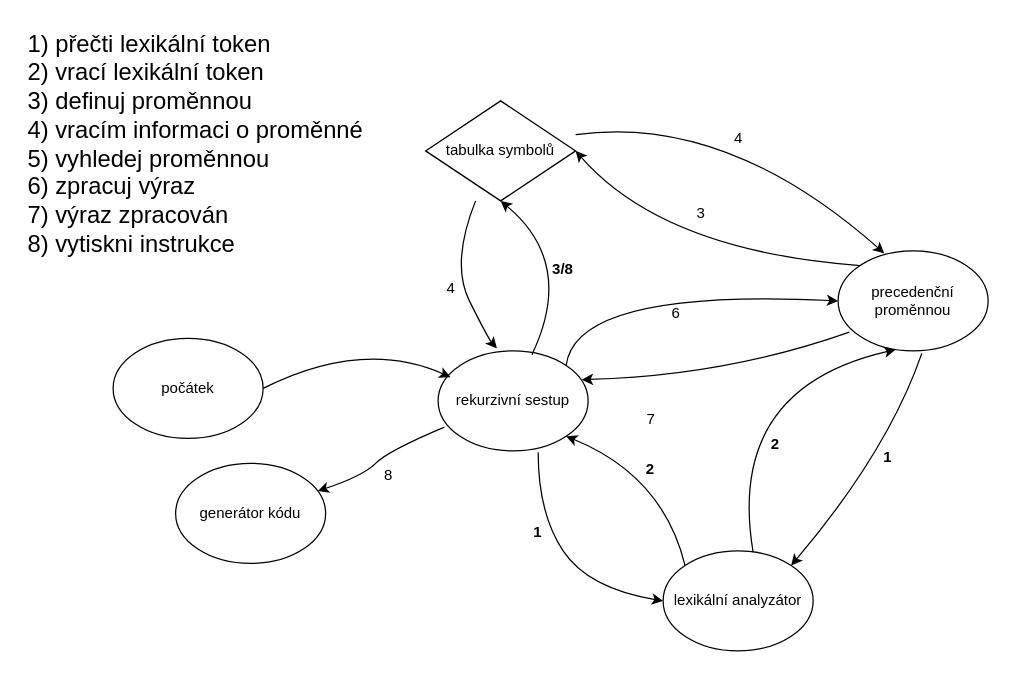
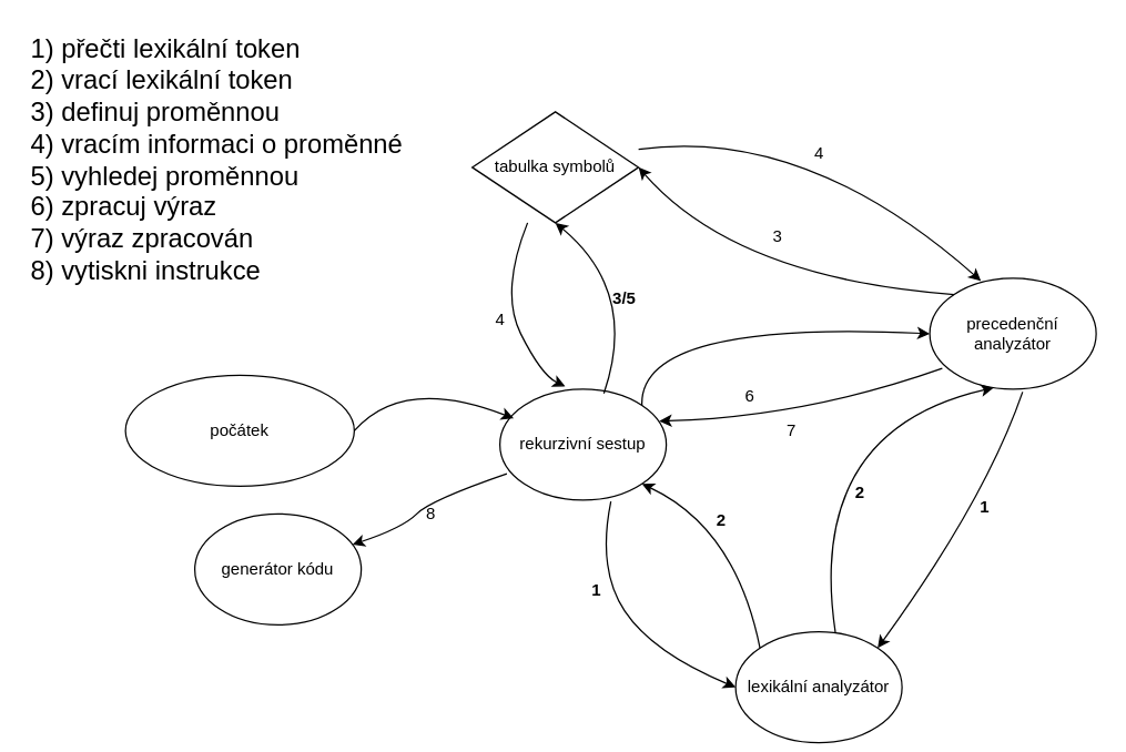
  <mxCell id="0" />
  <mxCell id="1" parent="0" />
- <mxCell id="2" value="rekurzivní sestup" style="ellipse;whiteSpace=wrap;html=1;" parent="1" vertex="1"><mxGeometry x="350" y="280" width="120" height="80" as="geometry" /></mxCell>
+ <mxCell id="2" value="rekurzivní sestup" style="ellipse;whiteSpace=wrap;html=1;" parent="1" vertex="1"><mxGeometry x="360" y="280" width="120" height="80" as="geometry" /></mxCell>
  <mxCell id="3" value="tabulka symbolů" style="rhombus;whiteSpace=wrap;html=1;" parent="1" vertex="1"><mxGeometry x="340" y="80" width="120" height="80" as="geometry" /></mxCell>
- <mxCell id="4" value="precedenční proměnnou" style="ellipse;whiteSpace=wrap;html=1;" parent="1" vertex="1"><mxGeometry x="670" y="200" width="120" height="80" as="geometry" /></mxCell>
- <mxCell id="5" value="&lt;span&gt;počátek&lt;/span&gt;" style="ellipse;whiteSpace=wrap;html=1;" parent="1" vertex="1"><mxGeometry x="90" y="270" width="120" height="80" as="geometry" /></mxCell>
+ <mxCell id="4" value="precedenční analyzátor" style="ellipse;whiteSpace=wrap;html=1;" parent="1" vertex="1"><mxGeometry x="670" y="200" width="120" height="80" as="geometry" /></mxCell>
+ <mxCell id="5" value="&lt;span&gt;počátek&lt;/span&gt;" style="ellipse;whiteSpace=wrap;html=1;" parent="1" vertex="1"><mxGeometry x="90" y="270" width="165" height="80" as="geometry" /></mxCell>
  <mxCell id="6" value="generátor kódu" style="ellipse;whiteSpace=wrap;html=1;" parent="1" vertex="1"><mxGeometry x="140" y="370" width="120" height="80" as="geometry" /></mxCell>
- <mxCell id="7" value="lexikální analyzátor" style="ellipse;whiteSpace=wrap;html=1;" parent="1" vertex="1"><mxGeometry x="530" y="440" width="120" height="80" as="geometry" /></mxCell>
+ <mxCell id="7" value="lexikální analyzátor" style="ellipse;whiteSpace=wrap;html=1;" parent="1" vertex="1"><mxGeometry x="530" y="455" width="120" height="80" as="geometry" /></mxCell>
  <mxCell id="8" value="" style="curved=1;endArrow=classic;html=1;rounded=0;entryX=0.392;entryY=-0.025;entryDx=0;entryDy=0;entryPerimeter=0;exitX=0.333;exitY=1;exitDx=0;exitDy=0;exitPerimeter=0;" parent="1" source="3" target="2" edge="1"><mxGeometry width="50" height="50" relative="1" as="geometry"><mxPoint x="390" y="320" as="sourcePoint" /><mxPoint x="440" y="270" as="targetPoint" /><Array as="points"><mxPoint x="360" y="210" /><mxPoint x="390" y="270" /></Array></mxGeometry></mxCell>
  <mxCell id="9" value="" style="curved=1;endArrow=classic;html=1;rounded=0;entryX=0;entryY=0.5;entryDx=0;entryDy=0;exitX=1;exitY=0;exitDx=0;exitDy=0;" parent="1" source="2" target="4" edge="1"><mxGeometry width="50" height="50" relative="1" as="geometry"><mxPoint x="489.96" y="171" as="sourcePoint" /><mxPoint x="497.04" y="289" as="targetPoint" /><Array as="points"><mxPoint x="460" y="230" /></Array></mxGeometry></mxCell>
  <mxCell id="10" value="" style="curved=1;endArrow=classic;html=1;rounded=0;entryX=0.958;entryY=0.288;entryDx=0;entryDy=0;exitX=0.075;exitY=0.813;exitDx=0;exitDy=0;exitPerimeter=0;entryPerimeter=0;" parent="1" source="4" target="2" edge="1"><mxGeometry width="50" height="50" relative="1" as="geometry"><mxPoint x="438" y="288" as="sourcePoint" /><mxPoint x="645.04" y="227.04" as="targetPoint" /><Array as="points"><mxPoint x="580" y="300" /></Array></mxGeometry></mxCell>
  <mxCell id="11" value="" style="curved=1;endArrow=classic;html=1;rounded=0;entryX=0.308;entryY=0.025;entryDx=0;entryDy=0;exitX=1;exitY=0.338;exitDx=0;exitDy=0;entryPerimeter=0;exitPerimeter=0;" parent="1" source="3" target="4" edge="1"><mxGeometry width="50" height="50" relative="1" as="geometry"><mxPoint x="430" y="170" as="sourcePoint" /><mxPoint x="429.96" y="289.04" as="targetPoint" /><Array as="points"><mxPoint x="580" y="90" /></Array></mxGeometry></mxCell>
  <mxCell id="12" value="" style="curved=1;endArrow=classic;html=1;rounded=0;entryX=1;entryY=0.5;entryDx=0;entryDy=0;exitX=0;exitY=0;exitDx=0;exitDy=0;" parent="1" source="4" target="3" edge="1"><mxGeometry width="50" height="50" relative="1" as="geometry"><mxPoint x="409.96" y="170" as="sourcePoint" /><mxPoint x="407.04" y="288" as="targetPoint" /><Array as="points"><mxPoint x="530" y="200" /></Array></mxGeometry></mxCell>
  <mxCell id="13" value="" style="curved=1;endArrow=classic;html=1;rounded=0;entryX=1;entryY=0;entryDx=0;entryDy=0;exitX=0.558;exitY=1.025;exitDx=0;exitDy=0;exitPerimeter=0;" parent="1" source="4" target="7" edge="1"><mxGeometry width="50" height="50" relative="1" as="geometry"><mxPoint x="649" y="265.04" as="sourcePoint" /><mxPoint x="474.96" y="313.04" as="targetPoint" /><Array as="points"><mxPoint x="710" y="360" /></Array></mxGeometry></mxCell>
  <mxCell id="14" value="" style="curved=1;endArrow=classic;html=1;rounded=0;entryX=0.383;entryY=0.988;entryDx=0;entryDy=0;exitX=0.6;exitY=0.013;exitDx=0;exitDy=0;entryPerimeter=0;exitPerimeter=0;" parent="1" source="7" target="4" edge="1"><mxGeometry width="50" height="50" relative="1" as="geometry"><mxPoint x="462.426" y="301.716" as="sourcePoint" /><mxPoint x="640" y="240" as="targetPoint" /><Array as="points"><mxPoint x="580" y="310" /></Array></mxGeometry></mxCell>
  <mxCell id="15" value="" style="curved=1;endArrow=classic;html=1;rounded=0;entryX=0;entryY=0.5;entryDx=0;entryDy=0;exitX=0.667;exitY=1.013;exitDx=0;exitDy=0;exitPerimeter=0;" parent="1" source="2" target="7" edge="1"><mxGeometry width="50" height="50" relative="1" as="geometry"><mxPoint x="470" y="370" as="sourcePoint" /><mxPoint x="467.08" y="488" as="targetPoint" /><Array as="points"><mxPoint x="430" y="410" /><mxPoint x="470" y="470" /></Array></mxGeometry></mxCell>
  <mxCell id="16" value="" style="curved=1;endArrow=classic;html=1;rounded=0;entryX=1;entryY=1;entryDx=0;entryDy=0;exitX=0;exitY=0;exitDx=0;exitDy=0;" parent="1" source="7" target="2" edge="1"><mxGeometry width="50" height="50" relative="1" as="geometry"><mxPoint x="612" y="451.04" as="sourcePoint" /><mxPoint x="685.96" y="279.04" as="targetPoint" /><Array as="points"><mxPoint x="530" y="380" /></Array></mxGeometry></mxCell>
  <mxCell id="17" value="" style="curved=1;endArrow=classic;html=1;rounded=0;exitX=0.042;exitY=0.763;exitDx=0;exitDy=0;exitPerimeter=0;" parent="1" source="2" target="6" edge="1"><mxGeometry width="50" height="50" relative="1" as="geometry"><mxPoint x="299.96" y="340" as="sourcePoint" /><mxPoint x="297.04" y="458" as="targetPoint" /><Array as="points"><mxPoint x="310" y="360" /><mxPoint x="290" y="380" /></Array></mxGeometry></mxCell>
  <mxCell id="18" value="" style="curved=1;endArrow=classic;html=1;rounded=0;entryX=0.083;entryY=0.263;entryDx=0;entryDy=0;exitX=1;exitY=0.5;exitDx=0;exitDy=0;entryPerimeter=0;" parent="1" source="5" target="2" edge="1"><mxGeometry width="50" height="50" relative="1" as="geometry"><mxPoint x="250" y="210" as="sourcePoint" /><mxPoint x="249.96" y="329.04" as="targetPoint" /><Array as="points"><mxPoint x="290" y="270" /></Array></mxGeometry></mxCell>
  <mxCell id="19" value="" style="curved=1;endArrow=classic;html=1;rounded=0;entryX=0.5;entryY=1;entryDx=0;entryDy=0;exitX=0.625;exitY=0.038;exitDx=0;exitDy=0;exitPerimeter=0;" parent="1" source="2" target="3" edge="1"><mxGeometry width="50" height="50" relative="1" as="geometry"><mxPoint x="515.144" y="279.996" as="sourcePoint" /><mxPoint x="419.996" y="176.564" as="targetPoint" /><Array as="points"><mxPoint x="460" y="210" /></Array></mxGeometry></mxCell>
  <mxCell id="20" value="&lt;b&gt;1&lt;/b&gt;" style="text;html=1;strokeColor=none;fillColor=none;align=center;verticalAlign=middle;whiteSpace=wrap;rounded=0;" parent="1" vertex="1"><mxGeometry x="400" y="410" width="60" height="30" as="geometry" /></mxCell>
  <mxCell id="21" value="&lt;b&gt;1&lt;/b&gt;" style="text;html=1;strokeColor=none;fillColor=none;align=center;verticalAlign=middle;whiteSpace=wrap;rounded=0;" parent="1" vertex="1"><mxGeometry x="680" y="350" width="60" height="30" as="geometry" /></mxCell>
  <mxCell id="22" value="&lt;b&gt;2&lt;/b&gt;" style="text;html=1;strokeColor=none;fillColor=none;align=center;verticalAlign=middle;whiteSpace=wrap;rounded=0;" parent="1" vertex="1"><mxGeometry x="490" y="360" width="60" height="30" as="geometry" /></mxCell>
  <mxCell id="23" value="&lt;b&gt;2&lt;/b&gt;" style="text;html=1;strokeColor=none;fillColor=none;align=center;verticalAlign=middle;whiteSpace=wrap;rounded=0;" parent="1" vertex="1"><mxGeometry x="590" y="340" width="60" height="30" as="geometry" /></mxCell>
  <mxCell id="24" value="1) přečti lexikální token&lt;br style=&quot;font-size: 19px&quot;&gt;2) vrací lexikální token&lt;br style=&quot;font-size: 19px&quot;&gt;3) definuj proměnnou&lt;br style=&quot;font-size: 19px&quot;&gt;4) vracím informaci o proměnné&lt;br style=&quot;font-size: 19px&quot;&gt;5) vyhledej proměnnou&lt;br style=&quot;font-size: 19px&quot;&gt;6) zpracuj výraz&lt;br style=&quot;font-size: 19px&quot;&gt;7) výraz zpracován&lt;br style=&quot;font-size: 19px&quot;&gt;8) vytiskni instrukce" style="text;html=1;align=left;verticalAlign=middle;resizable=0;points=[];autosize=1;strokeColor=none;fontSize=19;" parent="1" vertex="1"><mxGeometry x="20" y="20" width="280" height="190" as="geometry" /></mxCell>
- <mxCell id="25" value="&lt;b&gt;3/8&lt;/b&gt;" style="text;html=1;strokeColor=none;fillColor=none;align=center;verticalAlign=middle;whiteSpace=wrap;rounded=0;" parent="1" vertex="1"><mxGeometry x="420" y="200" width="60" height="30" as="geometry" /></mxCell>
+ <mxCell id="25" value="&lt;b&gt;3/5&lt;/b&gt;" style="text;html=1;strokeColor=none;fillColor=none;align=center;verticalAlign=middle;whiteSpace=wrap;rounded=0;" parent="1" vertex="1"><mxGeometry x="420" y="200" width="60" height="30" as="geometry" /></mxCell>
  <mxCell id="26" value="4&lt;br&gt;" style="text;html=1;align=center;verticalAlign=middle;resizable=0;points=[];autosize=1;strokeColor=none;" parent="1" vertex="1"><mxGeometry x="350" y="220" width="20" height="20" as="geometry" /></mxCell>
  <mxCell id="27" value="4&lt;br&gt;" style="text;html=1;align=center;verticalAlign=middle;resizable=0;points=[];autosize=1;strokeColor=none;" parent="1" vertex="1"><mxGeometry x="580" y="100" width="20" height="20" as="geometry" /></mxCell>
  <mxCell id="28" value="3" style="text;html=1;align=center;verticalAlign=middle;resizable=0;points=[];autosize=1;strokeColor=none;" parent="1" vertex="1"><mxGeometry x="550" y="160" width="20" height="20" as="geometry" /></mxCell>
- <mxCell id="29" value="6" style="text;html=1;align=center;verticalAlign=middle;resizable=0;points=[];autosize=1;strokeColor=none;" parent="1" vertex="1"><mxGeometry x="530" y="240" width="20" height="20" as="geometry" /></mxCell>
- <mxCell id="30" value="7" style="text;html=1;align=center;verticalAlign=middle;resizable=0;points=[];autosize=1;strokeColor=none;" parent="1" vertex="1"><mxGeometry x="510" y="325" width="20" height="20" as="geometry" /></mxCell>
- <mxCell id="31" value="8" style="text;html=1;align=center;verticalAlign=middle;resizable=0;points=[];autosize=1;strokeColor=none;" parent="1" vertex="1"><mxGeometry x="300" y="370" width="20" height="20" as="geometry" /></mxCell>
+ <mxCell id="29" value="6" style="text;html=1;align=center;verticalAlign=middle;resizable=0;points=[];autosize=1;strokeColor=none;" parent="1" vertex="1"><mxGeometry x="530" y="275" width="20" height="20" as="geometry" /></mxCell>
+ <mxCell id="30" value="7" style="text;html=1;align=center;verticalAlign=middle;resizable=0;points=[];autosize=1;strokeColor=none;" parent="1" vertex="1"><mxGeometry x="560" y="300" width="20" height="20" as="geometry" /></mxCell>
+ <mxCell id="31" value="8" style="text;html=1;align=center;verticalAlign=middle;resizable=0;points=[];autosize=1;strokeColor=none;" parent="1" vertex="1"><mxGeometry x="300" y="360" width="20" height="20" as="geometry" /></mxCell>
